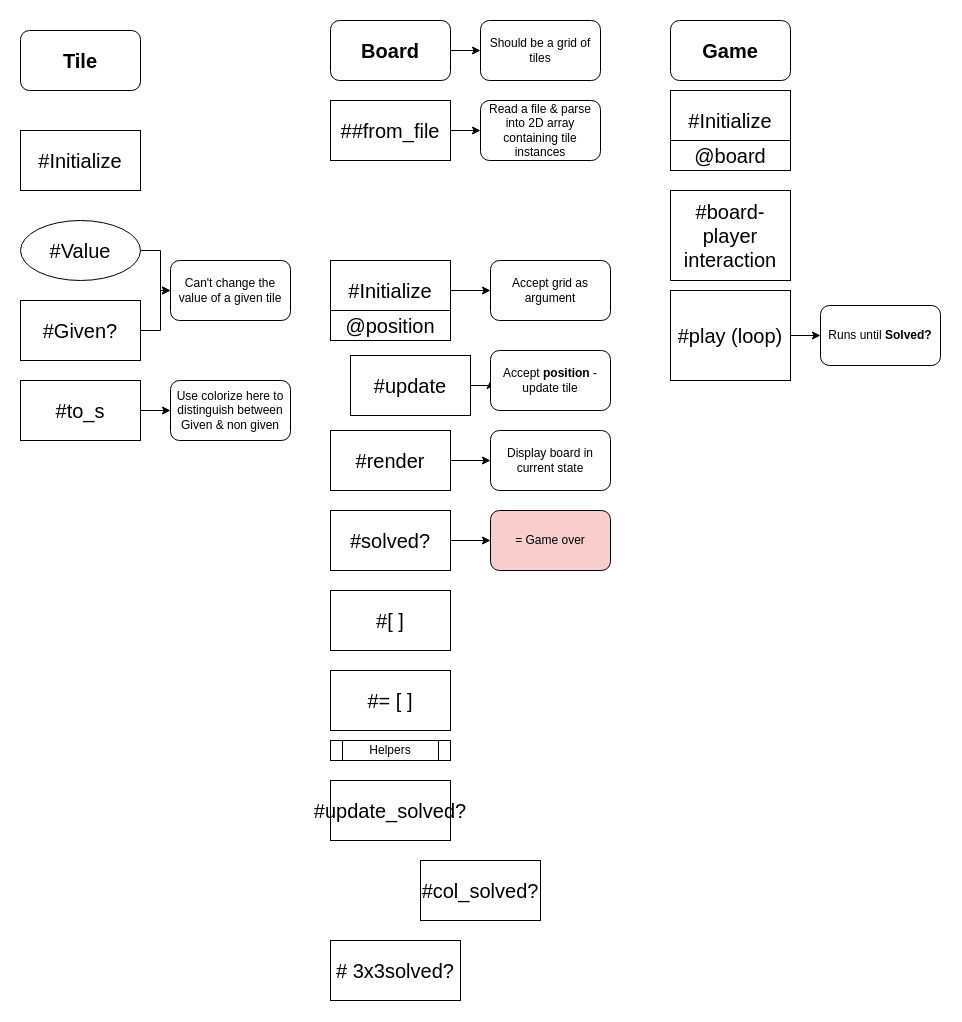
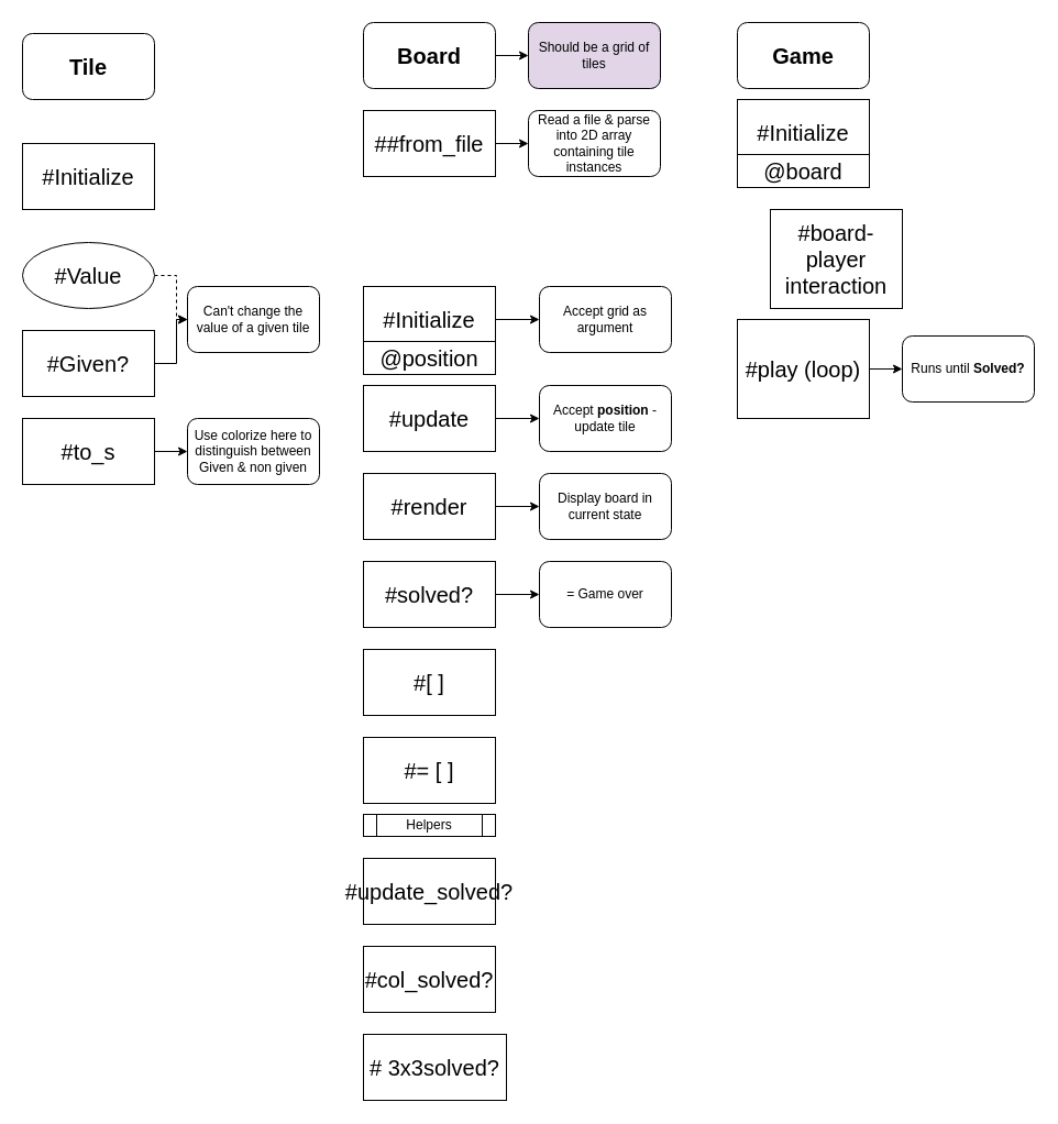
  <mxCell id="0" />
  <mxCell id="1" parent="0" />
  <mxCell id="2" value="&lt;font style=&quot;font-size: 20px&quot;&gt;&lt;b&gt;Tile&lt;/b&gt;&lt;/font&gt;" style="rounded=1;whiteSpace=wrap;html=1;" vertex="1" parent="1"><mxGeometry x="20" y="30" width="120" height="60" as="geometry" /></mxCell>
- <mxCell id="3" style="edgeStyle=orthogonalEdgeStyle;rounded=0;orthogonalLoop=1;jettySize=auto;html=1;exitX=1;exitY=0.5;exitDx=0;exitDy=0;fontSize=12;" edge="1" parent="1" source="4" target="7"><mxGeometry relative="1" as="geometry" /></mxCell>
+ <mxCell id="3" style="edgeStyle=orthogonalEdgeStyle;rounded=0;orthogonalLoop=1;jettySize=auto;html=1;exitX=1;exitY=0.5;exitDx=0;exitDy=0;fontSize=12;dashed=1;" edge="1" parent="1" source="4" target="7"><mxGeometry relative="1" as="geometry" /></mxCell>
  <mxCell id="4" value="#Value" style="ellipse;whiteSpace=wrap;html=1;fontSize=20;" vertex="1" parent="1"><mxGeometry x="20" y="220" width="120" height="60" as="geometry" /></mxCell>
  <mxCell id="5" style="edgeStyle=orthogonalEdgeStyle;rounded=0;orthogonalLoop=1;jettySize=auto;html=1;exitX=1;exitY=0.5;exitDx=0;exitDy=0;entryX=0;entryY=0.5;entryDx=0;entryDy=0;fontSize=12;" edge="1" parent="1" source="6" target="7"><mxGeometry relative="1" as="geometry" /></mxCell>
  <mxCell id="6" value="#Given?" style="rounded=0;whiteSpace=wrap;html=1;fontSize=20;" vertex="1" parent="1"><mxGeometry x="20" y="300" width="120" height="60" as="geometry" /></mxCell>
  <mxCell id="7" value="Can't change the value of a given tile" style="rounded=1;whiteSpace=wrap;html=1;fontSize=12;" vertex="1" parent="1"><mxGeometry x="170" y="260" width="120" height="60" as="geometry" /></mxCell>
  <mxCell id="8" style="edgeStyle=orthogonalEdgeStyle;rounded=0;orthogonalLoop=1;jettySize=auto;html=1;exitX=1;exitY=0.5;exitDx=0;exitDy=0;fontSize=12;" edge="1" parent="1" source="9" target="10"><mxGeometry relative="1" as="geometry" /></mxCell>
  <mxCell id="9" value="#to_s" style="rounded=0;whiteSpace=wrap;html=1;fontSize=20;" vertex="1" parent="1"><mxGeometry x="20" y="380" width="120" height="60" as="geometry" /></mxCell>
  <mxCell id="10" value="Use colorize here to distinguish between Given &amp;amp; non given" style="rounded=1;whiteSpace=wrap;html=1;fontSize=12;" vertex="1" parent="1"><mxGeometry x="170" y="380" width="120" height="60" as="geometry" /></mxCell>
  <mxCell id="11" style="edgeStyle=orthogonalEdgeStyle;rounded=0;orthogonalLoop=1;jettySize=auto;html=1;exitX=1;exitY=0.5;exitDx=0;exitDy=0;entryX=0;entryY=0.5;entryDx=0;entryDy=0;fontSize=12;" edge="1" parent="1" source="12" target="13"><mxGeometry relative="1" as="geometry" /></mxCell>
  <mxCell id="12" value="&lt;font style=&quot;font-size: 20px&quot;&gt;&lt;b&gt;Board&lt;/b&gt;&lt;/font&gt;" style="rounded=1;whiteSpace=wrap;html=1;" vertex="1" parent="1"><mxGeometry x="330" y="20" width="120" height="60" as="geometry" /></mxCell>
- <mxCell id="13" value="Should be a grid of tiles" style="rounded=1;whiteSpace=wrap;html=1;fontSize=12;" vertex="1" parent="1"><mxGeometry x="480" y="20" width="120" height="60" as="geometry" /></mxCell>
+ <mxCell id="13" value="Should be a grid of tiles" style="rounded=1;whiteSpace=wrap;html=1;fontSize=12;fillColor=#e1d5e7;" vertex="1" parent="1"><mxGeometry x="480" y="20" width="120" height="60" as="geometry" /></mxCell>
  <mxCell id="14" style="edgeStyle=orthogonalEdgeStyle;rounded=0;orthogonalLoop=1;jettySize=auto;html=1;exitX=1;exitY=0.5;exitDx=0;exitDy=0;fontSize=12;" edge="1" parent="1" source="15" target="16"><mxGeometry relative="1" as="geometry" /></mxCell>
  <mxCell id="15" value="#Initialize" style="rounded=0;whiteSpace=wrap;html=1;fontSize=20;" vertex="1" parent="1"><mxGeometry x="330" y="260" width="120" height="60" as="geometry" /></mxCell>
  <mxCell id="16" value="Accept grid as argument" style="rounded=1;whiteSpace=wrap;html=1;fontSize=12;" vertex="1" parent="1"><mxGeometry x="490" y="260" width="120" height="60" as="geometry" /></mxCell>
  <mxCell id="17" style="edgeStyle=orthogonalEdgeStyle;rounded=0;orthogonalLoop=1;jettySize=auto;html=1;exitX=1;exitY=0.5;exitDx=0;exitDy=0;fontSize=12;" edge="1" parent="1" source="18" target="19"><mxGeometry relative="1" as="geometry" /></mxCell>
  <mxCell id="18" value="##from_file" style="rounded=0;whiteSpace=wrap;html=1;fontSize=20;" vertex="1" parent="1"><mxGeometry x="330" y="100" width="120" height="60" as="geometry" /></mxCell>
  <mxCell id="19" value="Read a file &amp;amp; parse into 2D array containing tile instances" style="rounded=1;whiteSpace=wrap;html=1;fontSize=12;" vertex="1" parent="1"><mxGeometry x="480" y="100" width="120" height="60" as="geometry" /></mxCell>
  <mxCell id="20" value="#Initialize" style="rounded=0;whiteSpace=wrap;html=1;fontSize=20;" vertex="1" parent="1"><mxGeometry x="20" y="130" width="120" height="60" as="geometry" /></mxCell>
  <mxCell id="21" style="edgeStyle=orthogonalEdgeStyle;rounded=0;orthogonalLoop=1;jettySize=auto;html=1;exitX=1;exitY=0.5;exitDx=0;exitDy=0;entryX=0;entryY=0.5;entryDx=0;entryDy=0;fontSize=12;" edge="1" parent="1" source="22" target="27"><mxGeometry relative="1" as="geometry" /></mxCell>
- <mxCell id="22" value="#update" style="rounded=0;whiteSpace=wrap;html=1;fontSize=20;" vertex="1" parent="1"><mxGeometry x="350" y="355" width="120" height="60" as="geometry" /></mxCell>
+ <mxCell id="22" value="#update" style="rounded=0;whiteSpace=wrap;html=1;fontSize=20;" vertex="1" parent="1"><mxGeometry x="330" y="350" width="120" height="60" as="geometry" /></mxCell>
  <mxCell id="23" style="edgeStyle=orthogonalEdgeStyle;rounded=0;orthogonalLoop=1;jettySize=auto;html=1;exitX=1;exitY=0.5;exitDx=0;exitDy=0;entryX=0;entryY=0.5;entryDx=0;entryDy=0;fontSize=12;" edge="1" parent="1" source="24" target="30"><mxGeometry relative="1" as="geometry" /></mxCell>
  <mxCell id="24" value="#render" style="rounded=0;whiteSpace=wrap;html=1;fontSize=20;" vertex="1" parent="1"><mxGeometry x="330" y="430" width="120" height="60" as="geometry" /></mxCell>
  <mxCell id="25" style="edgeStyle=orthogonalEdgeStyle;rounded=0;orthogonalLoop=1;jettySize=auto;html=1;exitX=1;exitY=0.5;exitDx=0;exitDy=0;entryX=0;entryY=0.5;entryDx=0;entryDy=0;fontSize=12;" edge="1" parent="1" source="26" target="31"><mxGeometry relative="1" as="geometry" /></mxCell>
  <mxCell id="26" value="#solved?" style="rounded=0;whiteSpace=wrap;html=1;fontSize=20;" vertex="1" parent="1"><mxGeometry x="330" y="510" width="120" height="60" as="geometry" /></mxCell>
  <mxCell id="27" value="Accept &lt;b&gt;position&lt;/b&gt; - update tile" style="rounded=1;whiteSpace=wrap;html=1;fontSize=12;" vertex="1" parent="1"><mxGeometry x="490" y="350" width="120" height="60" as="geometry" /></mxCell>
  <mxCell id="28" value="#[ ]" style="rounded=0;whiteSpace=wrap;html=1;fontSize=20;" vertex="1" parent="1"><mxGeometry x="330" y="590" width="120" height="60" as="geometry" /></mxCell>
  <mxCell id="29" value="#= [ ]" style="rounded=0;whiteSpace=wrap;html=1;fontSize=20;" vertex="1" parent="1"><mxGeometry x="330" y="670" width="120" height="60" as="geometry" /></mxCell>
  <mxCell id="30" value="Display board in current state" style="rounded=1;whiteSpace=wrap;html=1;fontSize=12;" vertex="1" parent="1"><mxGeometry x="490" y="430" width="120" height="60" as="geometry" /></mxCell>
- <mxCell id="31" value="= Game over" style="rounded=1;whiteSpace=wrap;html=1;fontSize=12;fillColor=#f8cecc;" vertex="1" parent="1"><mxGeometry x="490" y="510" width="120" height="60" as="geometry" /></mxCell>
+ <mxCell id="31" value="= Game over" style="rounded=1;whiteSpace=wrap;html=1;fontSize=12;" vertex="1" parent="1"><mxGeometry x="490" y="510" width="120" height="60" as="geometry" /></mxCell>
  <mxCell id="32" value="Helpers" style="shape=process;whiteSpace=wrap;html=1;backgroundOutline=1;fontSize=12;" vertex="1" parent="1"><mxGeometry x="330" y="740" width="120" height="20" as="geometry" /></mxCell>
  <mxCell id="33" value="#update_solved?" style="rounded=0;whiteSpace=wrap;html=1;fontSize=20;" vertex="1" parent="1"><mxGeometry x="330" y="780" width="120" height="60" as="geometry" /></mxCell>
- <mxCell id="34" value="#col_solved?" style="rounded=0;whiteSpace=wrap;html=1;fontSize=20;" vertex="1" parent="1"><mxGeometry x="420" y="860" width="120" height="60" as="geometry" /></mxCell>
+ <mxCell id="34" value="#col_solved?" style="rounded=0;whiteSpace=wrap;html=1;fontSize=20;" vertex="1" parent="1"><mxGeometry x="330" y="860" width="120" height="60" as="geometry" /></mxCell>
  <mxCell id="35" value="# 3x3solved?" style="rounded=0;whiteSpace=wrap;html=1;fontSize=20;" vertex="1" parent="1"><mxGeometry x="330" y="940" width="130" height="60" as="geometry" /></mxCell>
  <mxCell id="36" value="&lt;font style=&quot;font-size: 20px&quot;&gt;&lt;b&gt;Game&lt;/b&gt;&lt;/font&gt;" style="rounded=1;whiteSpace=wrap;html=1;" vertex="1" parent="1"><mxGeometry x="670" y="20" width="120" height="60" as="geometry" /></mxCell>
  <mxCell id="37" value="@position" style="rounded=0;whiteSpace=wrap;html=1;fontSize=20;" vertex="1" parent="1"><mxGeometry x="330" y="310" width="120" height="30" as="geometry" /></mxCell>
  <mxCell id="38" value="#Initialize" style="rounded=0;whiteSpace=wrap;html=1;fontSize=20;" vertex="1" parent="1"><mxGeometry x="670" y="90" width="120" height="60" as="geometry" /></mxCell>
  <mxCell id="39" value="@board" style="rounded=0;whiteSpace=wrap;html=1;fontSize=20;" vertex="1" parent="1"><mxGeometry x="670" y="140" width="120" height="30" as="geometry" /></mxCell>
- <mxCell id="40" value="#board-player interaction" style="rounded=0;whiteSpace=wrap;html=1;fontSize=20;" vertex="1" parent="1"><mxGeometry x="670" y="190" width="120" height="90" as="geometry" /></mxCell>
+ <mxCell id="40" value="#board-player interaction" style="rounded=0;whiteSpace=wrap;html=1;fontSize=20;" vertex="1" parent="1"><mxGeometry x="700" y="190" width="120" height="90" as="geometry" /></mxCell>
  <mxCell id="41" style="edgeStyle=orthogonalEdgeStyle;rounded=0;orthogonalLoop=1;jettySize=auto;html=1;exitX=1;exitY=0.5;exitDx=0;exitDy=0;entryX=0;entryY=0.5;entryDx=0;entryDy=0;fontSize=12;" edge="1" parent="1" source="42" target="43"><mxGeometry relative="1" as="geometry" /></mxCell>
  <mxCell id="42" value="#play (loop)" style="rounded=0;whiteSpace=wrap;html=1;fontSize=20;" vertex="1" parent="1"><mxGeometry x="670" y="290" width="120" height="90" as="geometry" /></mxCell>
  <mxCell id="43" value="Runs until &lt;b&gt;Solved?&lt;/b&gt;" style="rounded=1;whiteSpace=wrap;html=1;fontSize=12;" vertex="1" parent="1"><mxGeometry x="820" y="305" width="120" height="60" as="geometry" /></mxCell>
